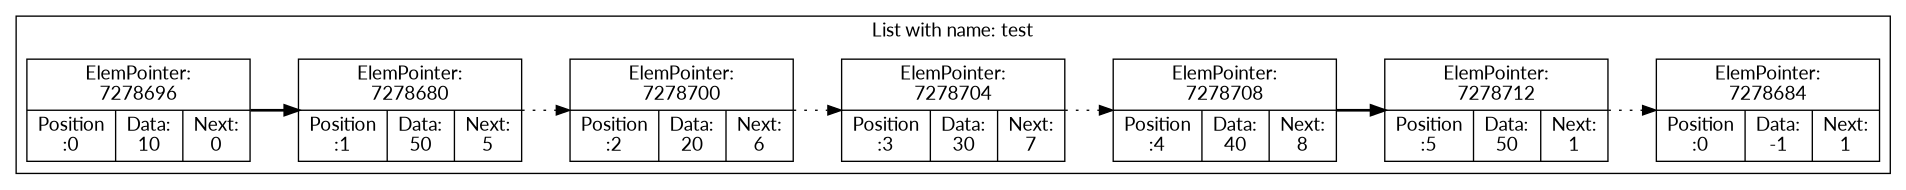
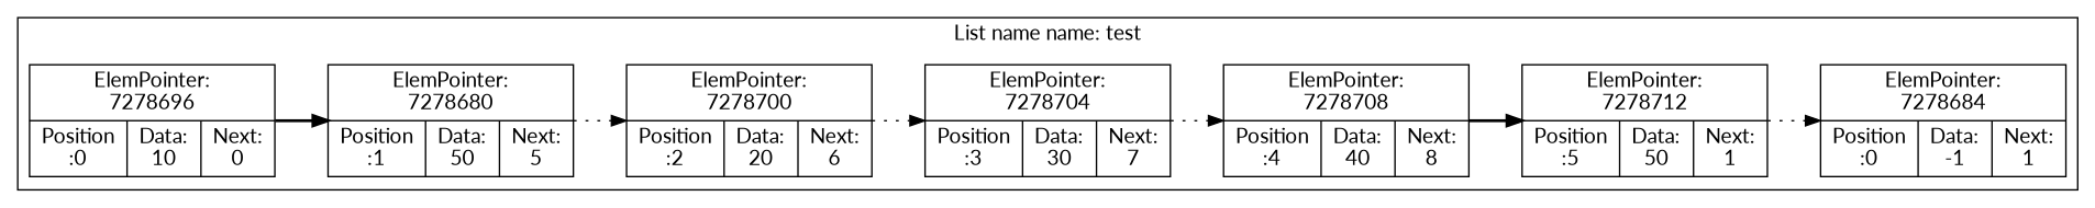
  digraph {
    rankdir=LR
    fontname=Lato
    node [shape=record fontname=Lato]
    edge [style=dotted fontname=Lato]
    n1 [label="ElemPointer:\n7278696 | {Position\n:0 | Data:\n10 | Next:\n0}"]
    n2 [label="ElemPointer:\n7278680 | {Position\n:1 | Data:\n50 | Next:\n5}"]
    n3 [label="ElemPointer:\n7278700 | {Position\n:2 | Data:\n20 | Next:\n6}"]
    n4 [label="ElemPointer:\n7278704 | {Position\n:3 | Data:\n30 | Next:\n7}"]
    n5 [label="ElemPointer:\n7278708 | {Position\n:4 | Data:\n40 | Next:\n8}"]
    n6 [label="ElemPointer:\n7278712 | {Position\n:5 | Data:\n50 | Next:\n1}"]
    n7 [label="ElemPointer:\n7278684 | {Position\n:0 | Data:\n-1 | Next:\n1}"]
    subgraph cluster_1 {
-     label="List with name: test"
+     label="List name name: test"
      n1
      n2
      n3
      n4
      n5
      n6
      n7
    }
    n1 -> n2 [style=bold]
    n2 -> n3
    n3 -> n4
    n4 -> n5
    n5 -> n6 [style=bold]
    n6 -> n7
  }
